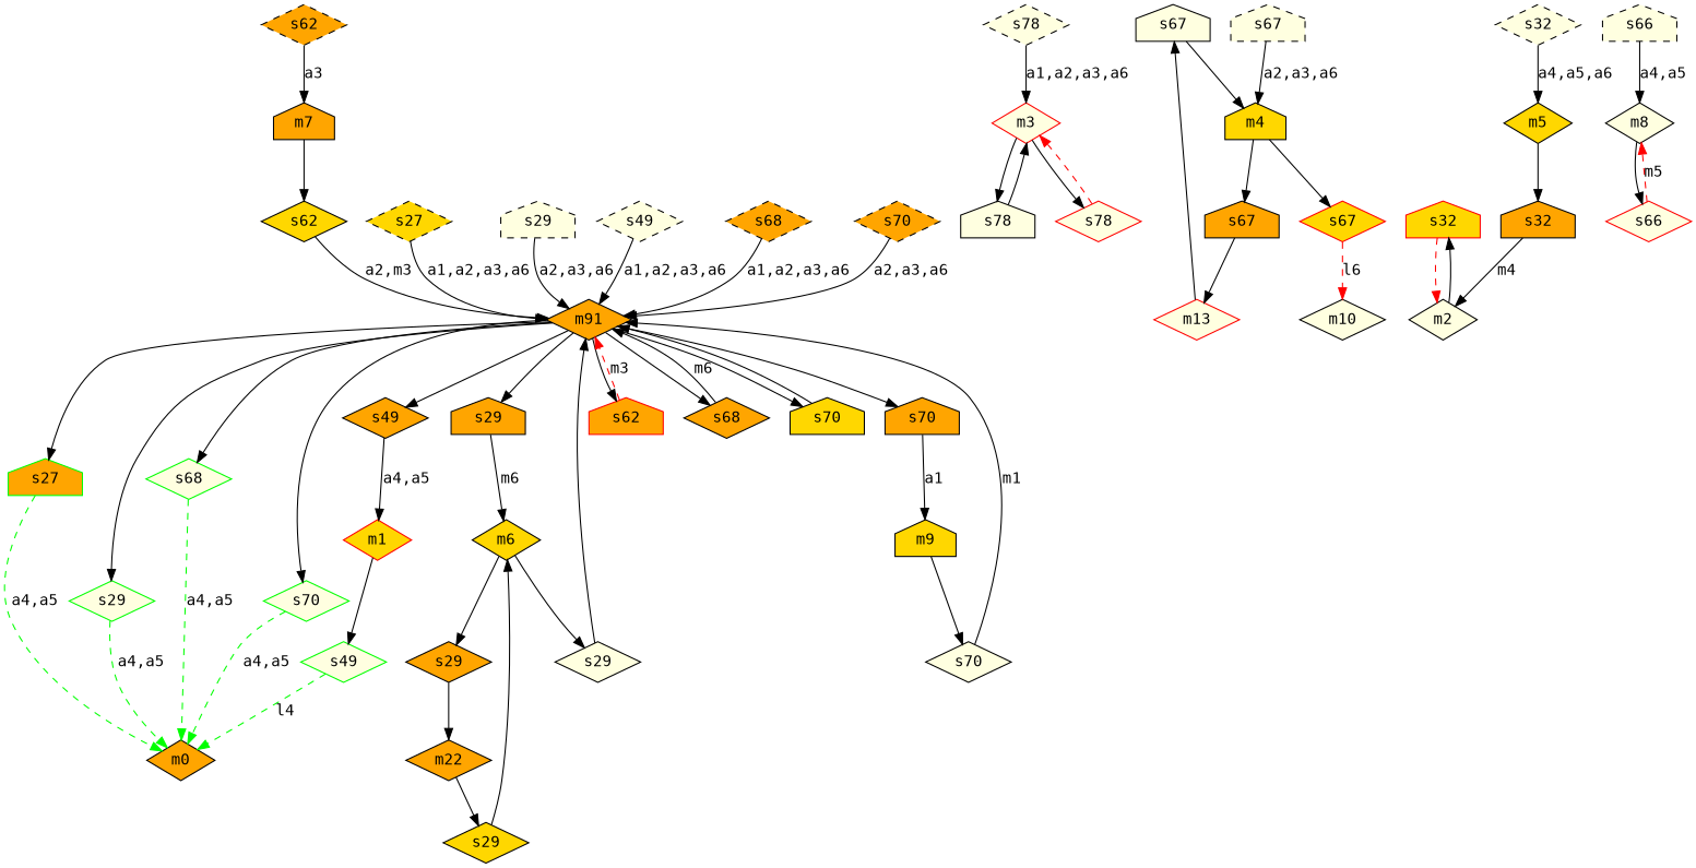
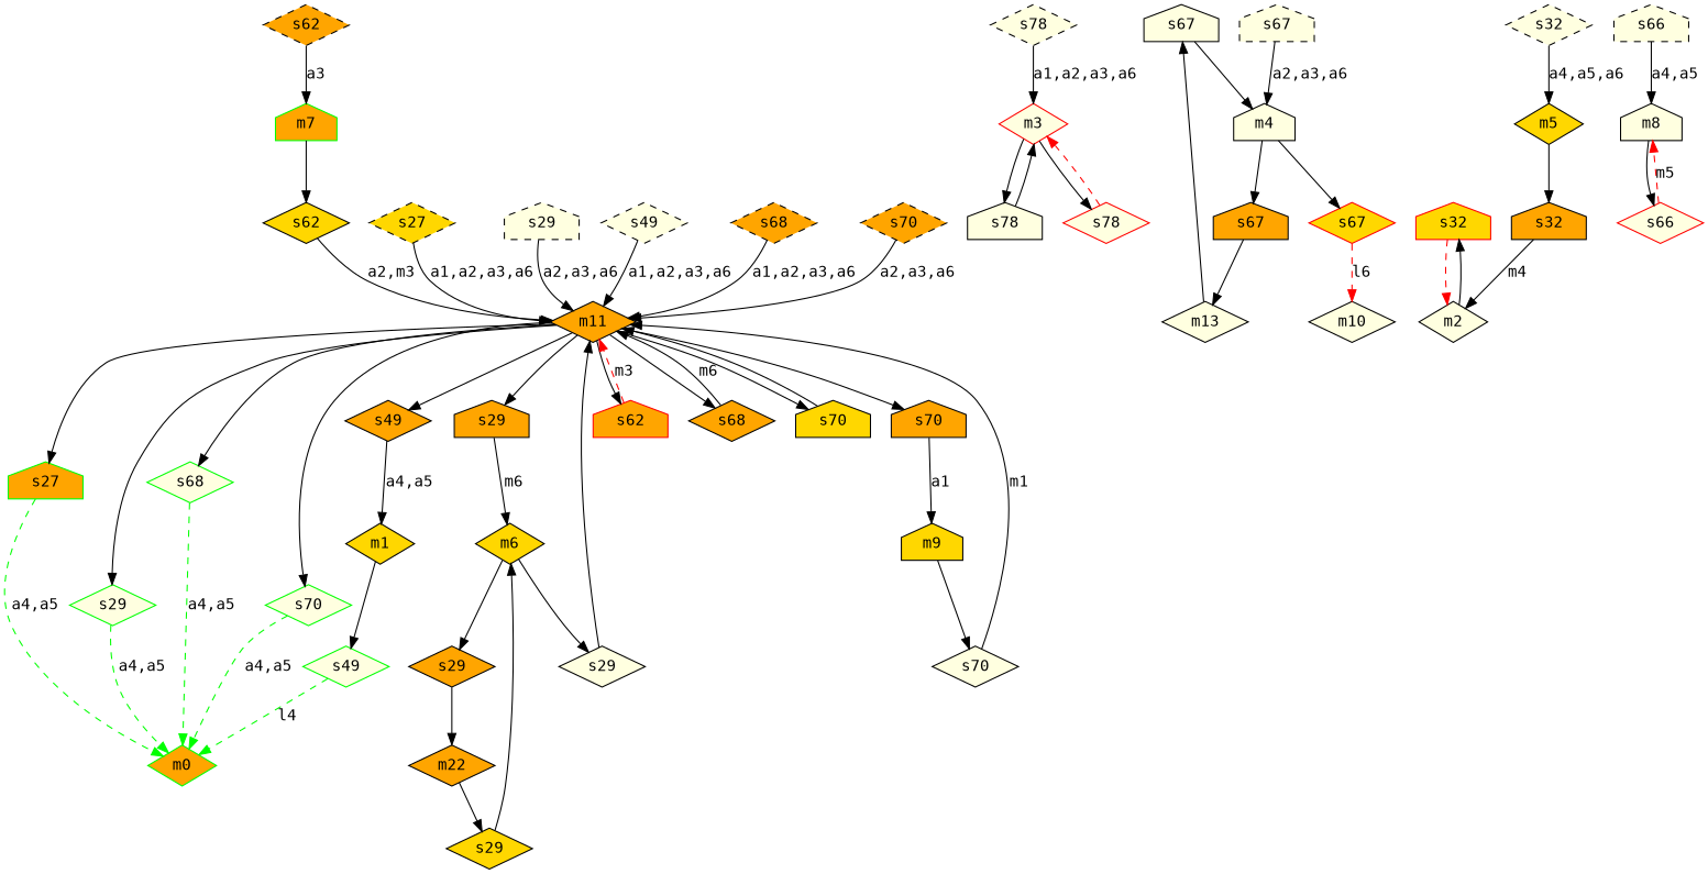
  digraph {
    fontname="DejaVu Sans Mono"
    node [fillcolor=lightyellow fontname="DejaVu Sans Mono" shape=diamond style=filled]
    edge [fontname="DejaVu Sans Mono"]
-   m7 [fillcolor=orange shape=house]
+   m7 [fillcolor=orange shape=house color=green]
    n2 [fillcolor=gold label=s62]
-   m11 [fillcolor=orange label=m91]
+   m11 [fillcolor=orange]
    n4 [color=green fillcolor=orange label=s27 shape=house]
    n5 [fillcolor=orange label=s29 shape=house]
    n6 [color=green label=s29]
    n7 [fillcolor=orange label=s49]
    n8 [color=red fillcolor=orange label=s62 shape=house]
    n9 [fillcolor=orange label=s68]
    n10 [color=green label=s68]
    n11 [fillcolor=gold label=s70 shape=house]
    n12 [fillcolor=orange label=s70 shape=house]
    n13 [color=green label=s70]
-   m0 [color=black fillcolor=orange]
+   m0 [color=green fillcolor=orange]
    m6 [fillcolor=gold]
-   m1 [fillcolor=gold color=red]
+   m1 [fillcolor=gold]
    m9 [fillcolor=gold shape=house]
    m3 [color=red]
    n19 [label=s78 shape=house]
    n20 [color=red label=s78]
    n21 [label=s67 shape=house]
-   m13 [color=red]
-   m4 [fillcolor=gold shape=house]
+   m13
+   m4 [shape=house]
    n24 [color=red fillcolor=gold label=s32 shape=house]
    m2
    n26 [color=green label=s49]
    n27 [fillcolor=orange label=s67 shape=house]
    n28 [color=red fillcolor=gold label=s67]
    m10
-   m8
+   m8 [shape=house]
    n31 [color=red label=s66]
    n32 [fillcolor=orange label=s29]
    n33 [label=s29]
    n34 [fillcolor=orange label=m22]
    n35 [fillcolor=gold label=s29]
    n36 [label=s70]
    m5 [fillcolor=gold]
    n38 [fillcolor=orange label=s32 shape=house]
    n39 [fillcolor=gold label=s27 style="dashed,filled"]
    n40 [label=s29 shape=house style="dashed,filled"]
    n41 [label=s32 style="dashed,filled"]
    n42 [label=s49 style="dashed,filled"]
    n43 [fillcolor=orange label=s62 style="dashed,filled"]
    n44 [label=s66 shape=house style="dashed,filled"]
    n45 [label=s67 shape=house style="dashed,filled"]
    n46 [fillcolor=orange label=s68 style="dashed,filled"]
    n47 [fillcolor=orange label=s70 style="dashed,filled"]
    n48 [label=s78 style="dashed,filled"]
    m7 -> n2
    n2 -> m11 [label="a2,m3"]
    m11 -> n4
    m11 -> n5
    m11 -> n6
    m11 -> n7
    m11 -> n8
    m11 -> n9
    m11 -> n10
    m11 -> n11
    m11 -> n12
    m11 -> n13
    n4 -> m0 [color=green label="a4,a5" style=dashed]
    n5 -> m6 [label=m6]
    n6 -> m0 [color=green label="a4,a5" style=dashed]
    n7 -> m1 [label="a4,a5"]
    n8 -> m11 [color=red label=m3 style=dashed]
    n9 -> m11 [label=m6]
    n10 -> m0 [color=green label="a4,a5" style=dashed]
    n11 -> m11
    n12 -> m9 [label=a1]
    n13 -> m0 [color=green label="a4,a5" style=dashed]
    m6 -> n32
    m6 -> n33
    m1 -> n26
    m9 -> n36
    m3 -> n19
    m3 -> n20
    n19 -> m3
    n20 -> m3 [color=red style=dashed]
    n21 -> m4
    m13 -> n21
    m4 -> n27
    m4 -> n28
    n24 -> m2 [color=red style=dashed]
    m2 -> n24
    n26 -> m0 [color=green label=l4 style=dashed]
    n27 -> m13
    n28 -> m10 [color=red label=l6 style=dashed]
    m8 -> n31
    n31 -> m8 [color=red label=m5 style=dashed]
    n32 -> n34
    n33 -> m11
    n34 -> n35
    n35 -> m6
    n36 -> m11 [label=m1]
    m5 -> n38
    n38 -> m2 [label=m4]
    n39 -> m11 [label="a1,a2,a3,a6"]
    n40 -> m11 [label="a2,a3,a6"]
    n41 -> m5 [label="a4,a5,a6"]
    n42 -> m11 [label="a1,a2,a3,a6"]
    n43 -> m7 [label=a3]
    n44 -> m8 [label="a4,a5"]
    n45 -> m4 [label="a2,a3,a6"]
    n46 -> m11 [label="a1,a2,a3,a6"]
    n47 -> m11 [label="a2,a3,a6"]
    n48 -> m3 [label="a1,a2,a3,a6"]
  }
